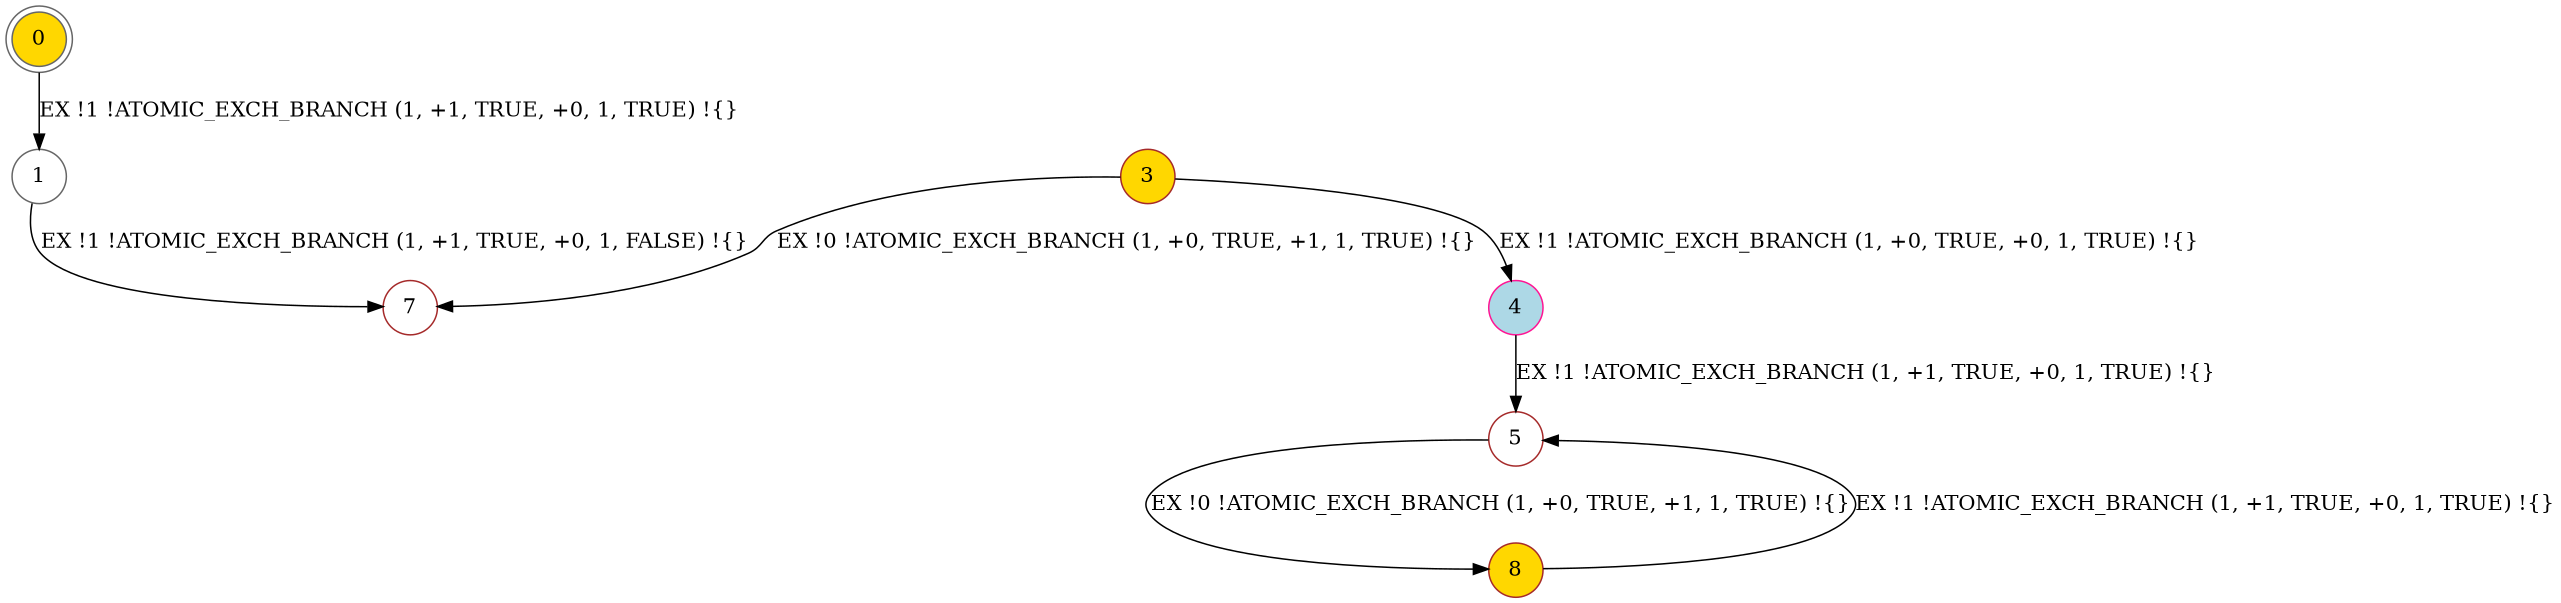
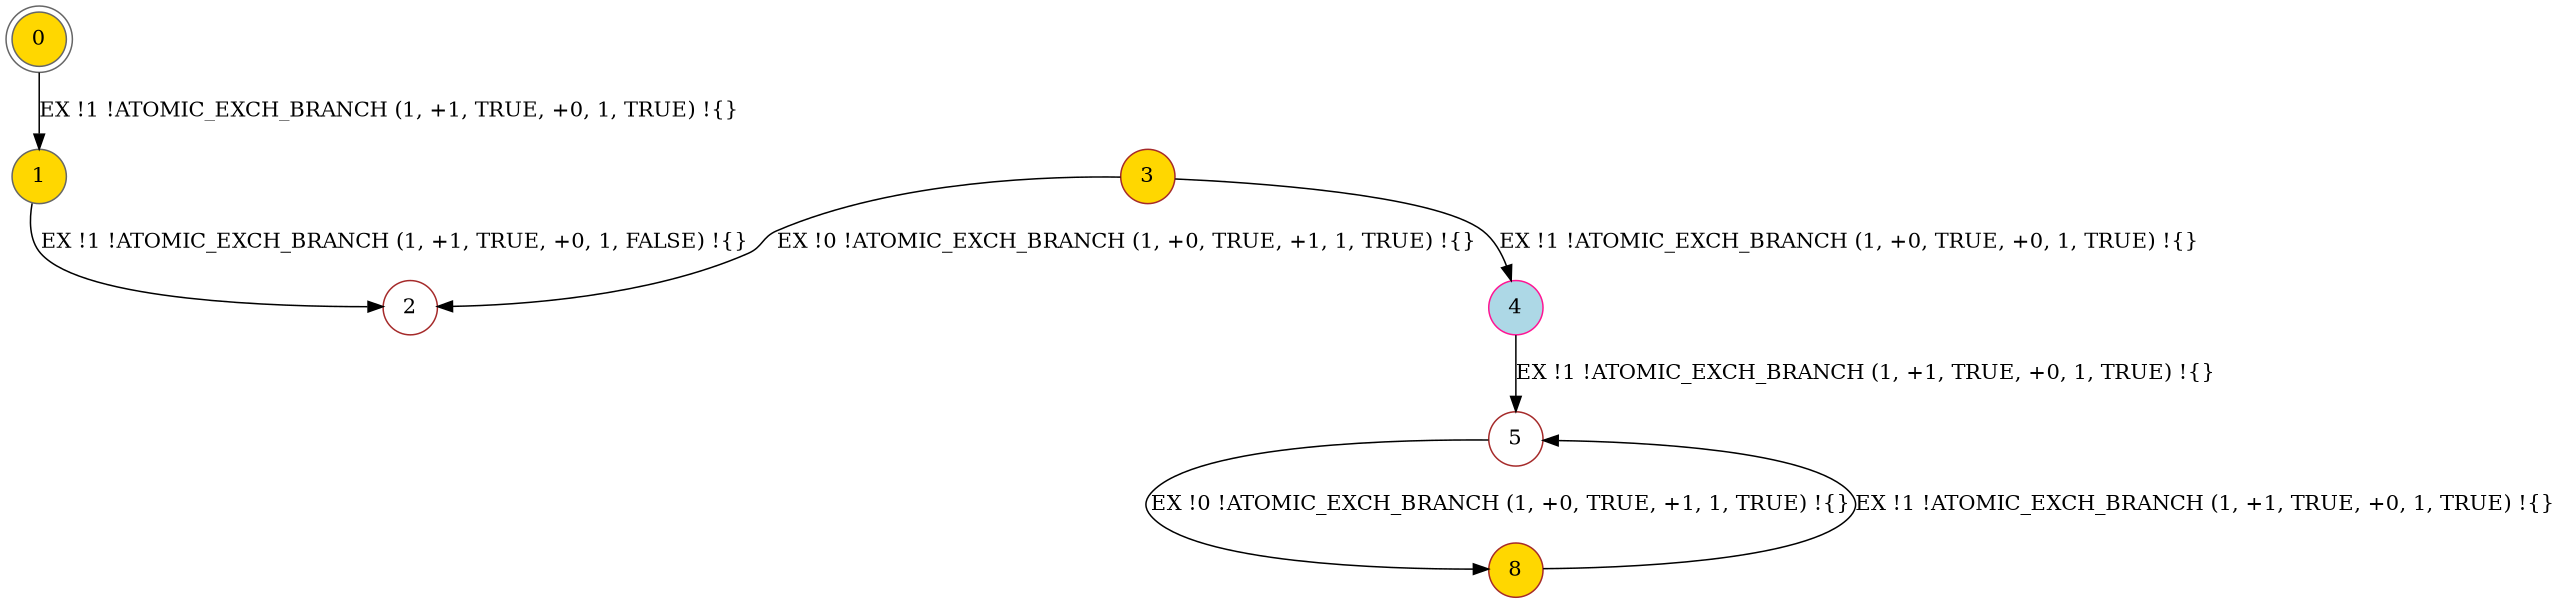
  digraph {
    node [color=brown fillcolor=gold shape=circle style=filled]
    0 [color=gray40 peripheries=2]
-   1 [color=gray40 fillcolor=white]
-   2 [fillcolor=white label=7]
+   1 [color=gray40]
+   2 [fillcolor=white]
    3
    4 [color=deeppink fillcolor=lightblue]
    5 [fillcolor=white]
    n7 [label=8]
    0 -> 1 [label="EX !1 !ATOMIC_EXCH_BRANCH (1, +1, TRUE, +0, 1, TRUE) !{}"]
    1 -> 2 [label="EX !1 !ATOMIC_EXCH_BRANCH (1, +1, TRUE, +0, 1, FALSE) !{}"]
    3 -> 2 [label="EX !0 !ATOMIC_EXCH_BRANCH (1, +0, TRUE, +1, 1, TRUE) !{}"]
    3 -> 4 [label="EX !1 !ATOMIC_EXCH_BRANCH (1, +0, TRUE, +0, 1, TRUE) !{}"]
    4 -> 5 [label="EX !1 !ATOMIC_EXCH_BRANCH (1, +1, TRUE, +0, 1, TRUE) !{}"]
    5 -> n7 [label="EX !0 !ATOMIC_EXCH_BRANCH (1, +0, TRUE, +1, 1, TRUE) !{}"]
    n7 -> 5 [label="EX !1 !ATOMIC_EXCH_BRANCH (1, +1, TRUE, +0, 1, TRUE) !{}"]
  }
